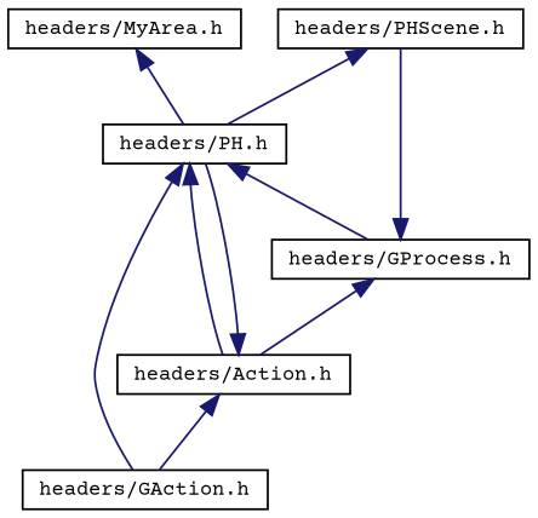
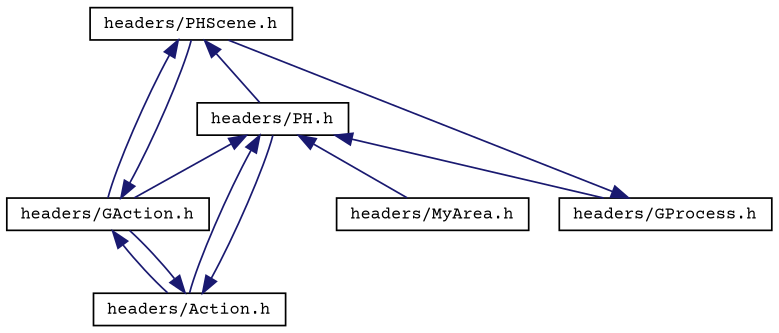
  digraph {
    fontname="Courier Prime"
    node [color=black fillcolor=white fontname="Courier Prime" fontsize=10 shape=record style=filled]
    edge [color=midnightblue dir=back fontname="Courier Prime" fontsize=10 labelfontname=Helvetica labelfontsize=10 style=solid]
    n1 [height=0.2 label="headers/PHScene.h" width=0.4]
    n2 [height=0.2 label="headers/PH.h" width=0.4]
    n3 [height=0.2 label="headers/GAction.h" width=0.4]
    n4 [height=0.2 label="headers/Action.h" width=0.4]
    n5 [height=0.2 label="headers/GProcess.h" width=0.4]
    n6 [height=0.2 label="headers/MyArea.h" width=0.4]
    n1 -> n2
+   n1 -> n3
    n2 -> n3
    n2 -> n4
    n2 -> n5
-   n6 -> n2
-   n5 -> n4
+   n2 -> n6
+   n3 -> n1
+   n3 -> n4
    n4 -> n2
    n4 -> n3
    n5 -> n1
  }
